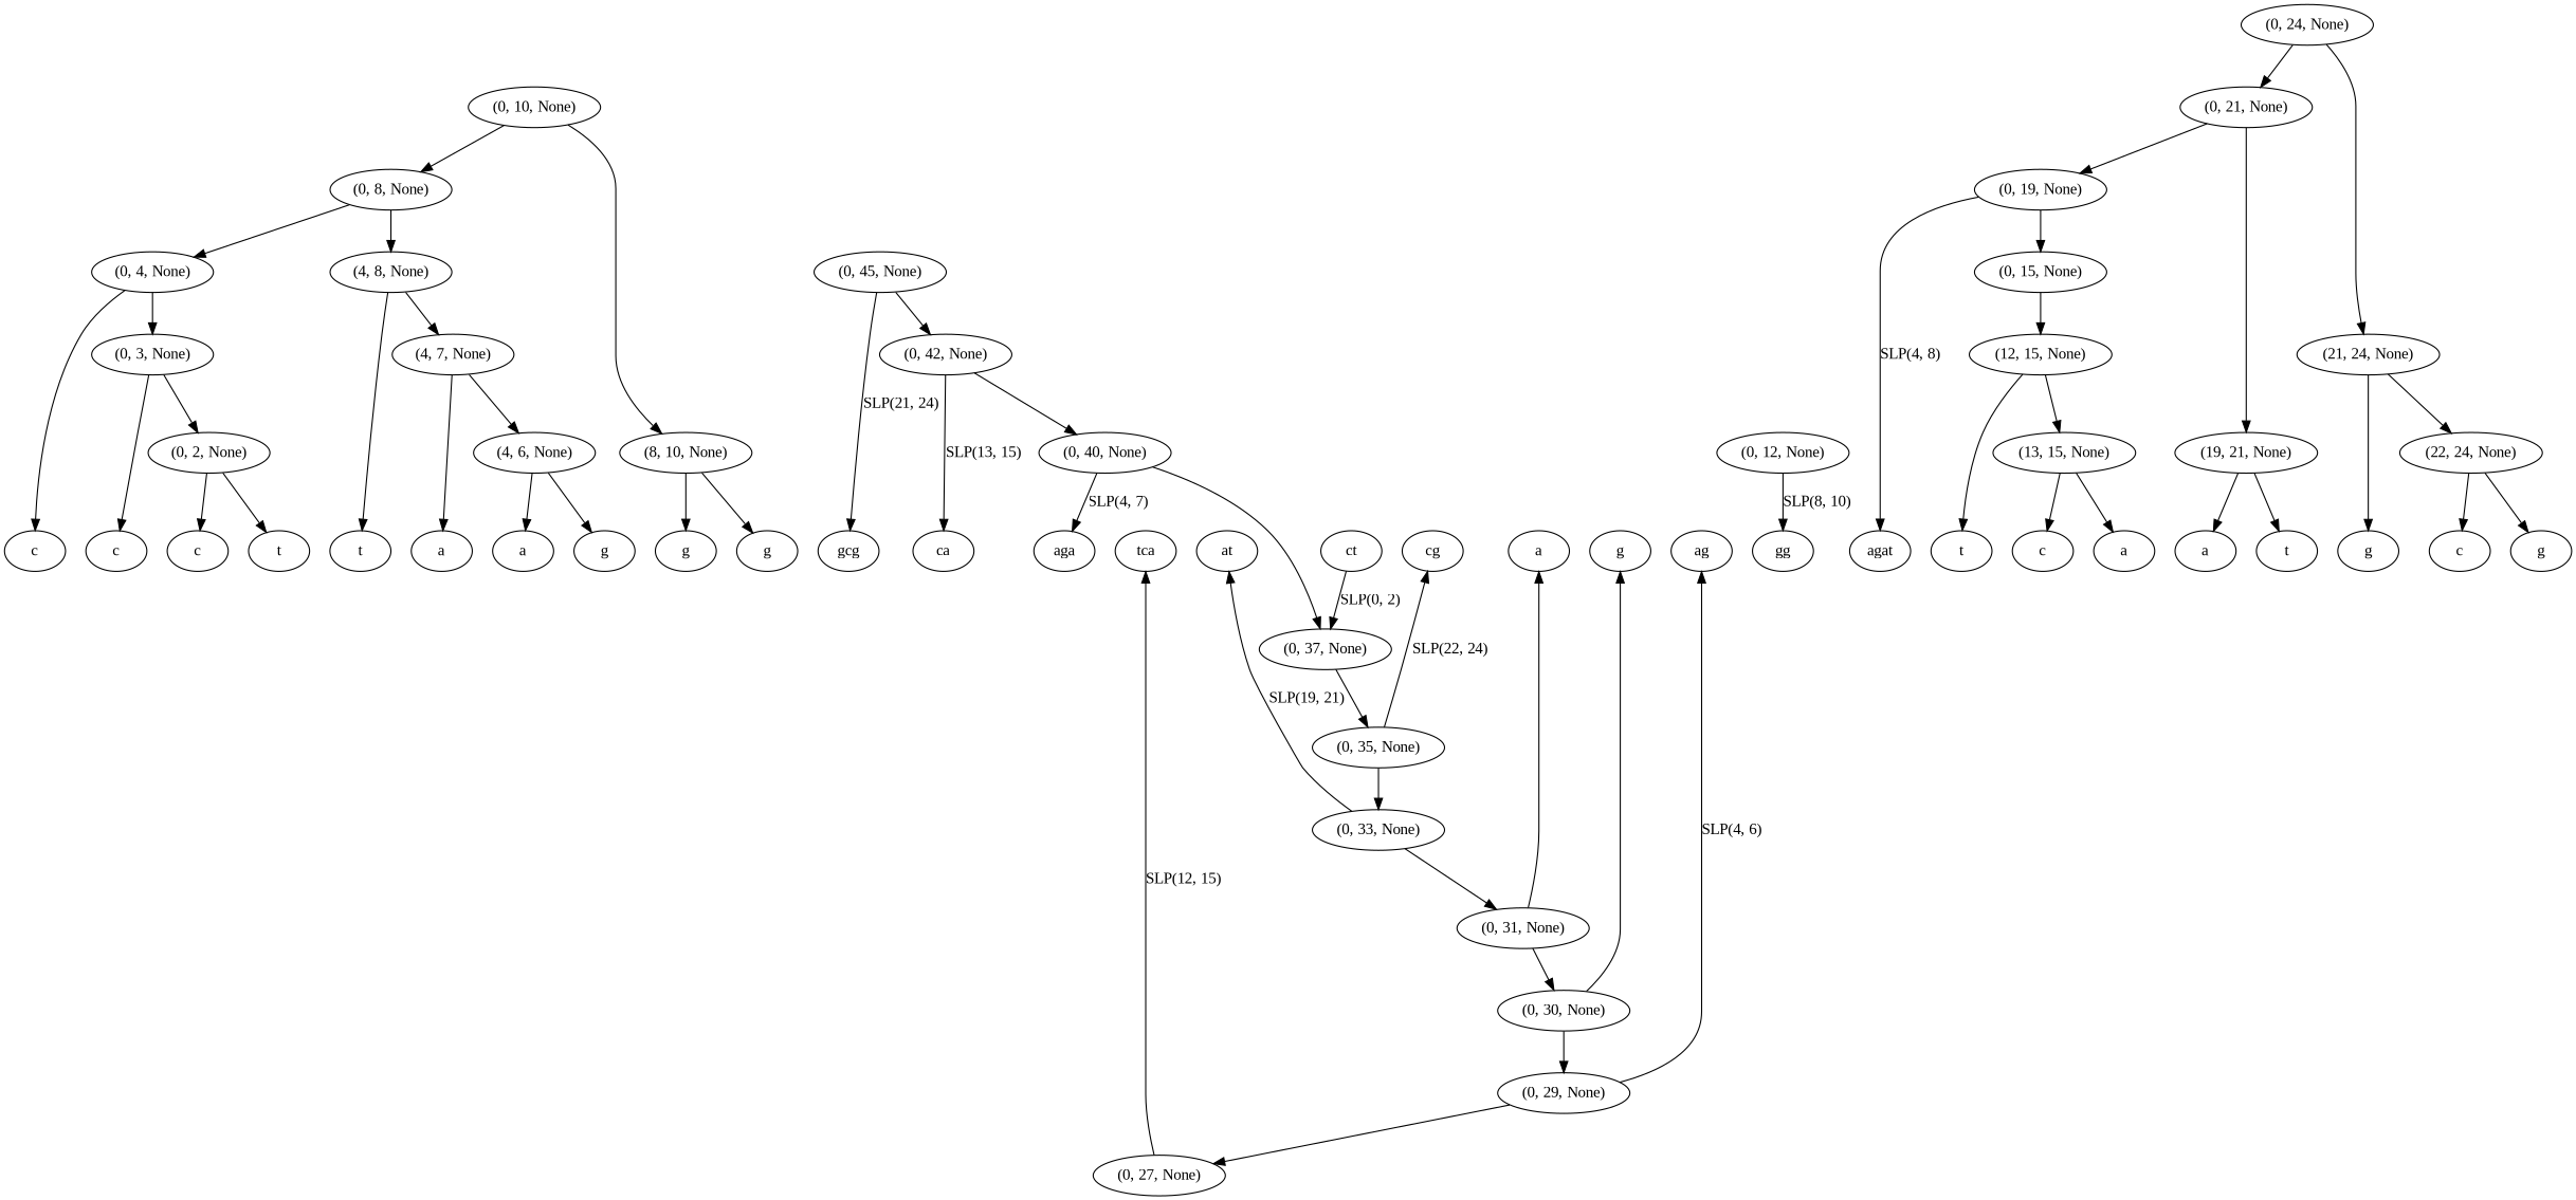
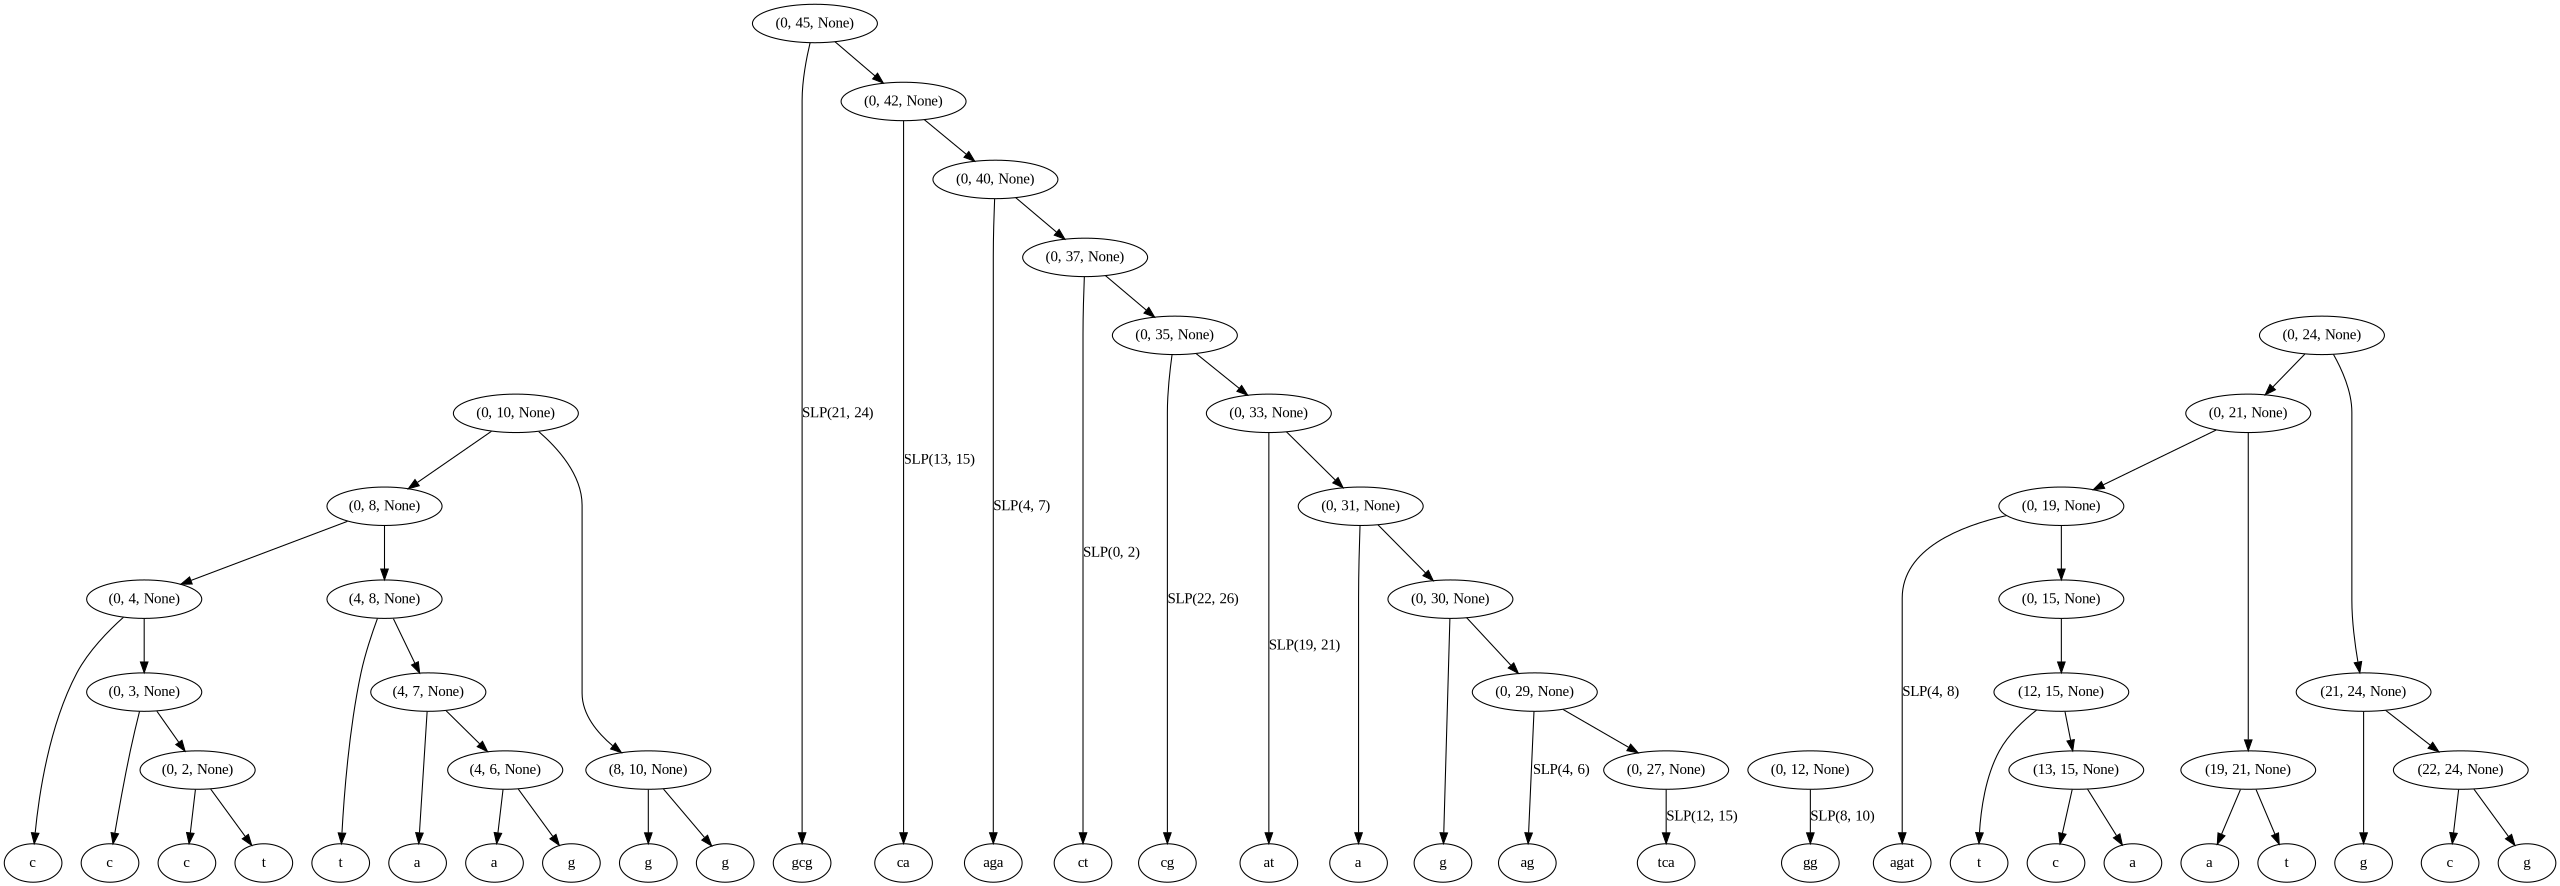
  digraph {
    fontname="Liberation Serif"
    ordering=out
    node [fontname="Liberation Serif"]
    edge [fontname="Liberation Serif"]
    n1 [label=c]
    n2 [label=t]
    n3 [label=gcg]
    n4 [label=c]
    n5 [label=c]
    n6 [label=gg]
    n7 [label=agat]
    n8 [label=tca]
    n9 [label=ag]
    n10 [label=g]
    n11 [label=a]
    n12 [label=at]
    n13 [label=cg]
    n14 [label=ct]
    n15 [label=aga]
    n16 [label=ca]
    n17 [label=a]
    n18 [label=g]
    n19 [label=a]
    n20 [label=t]
    n21 [label=g]
    n22 [label=g]
    n23 [label=t]
    n24 [label=c]
    n25 [label=a]
    n26 [label=a]
    n27 [label=t]
    n28 [label=g]
    n29 [label=c]
    n30 [label=g]
    "(0, 2, None)"
    "(0, 45, None)"
    "(0, 42, None)"
    "(0, 40, None)"
    "(0, 37, None)"
    "(0, 3, None)"
    "(0, 4, None)"
    "(0, 8, None)"
    "(4, 8, None)"
    "(4, 7, None)"
    "(4, 6, None)"
    "(0, 10, None)"
    "(8, 10, None)"
    "(0, 12, None)"
    "(0, 15, None)"
    "(12, 15, None)"
    "(13, 15, None)"
    "(0, 19, None)"
    "(0, 21, None)"
    "(19, 21, None)"
    "(0, 24, None)"
    "(21, 24, None)"
    "(22, 24, None)"
    "(0, 27, None)"
    "(0, 29, None)"
    "(0, 30, None)"
    "(0, 31, None)"
    "(0, 33, None)"
    "(0, 35, None)"
    subgraph sub_1 {
      rank=same
      n1
      n2
      n3
      n4
      n5
      n6
      n7
      n8
      n9
      n10
      n11
      n12
      n13
      n14
      n15
      n16
      n17
      n18
      n19
      n20
      n21
      n22
      n23
      n24
      n25
      n26
      n27
      n28
      n29
      n30
    }
    "(0, 2, None)" -> n1
    "(0, 2, None)" -> n2
    "(0, 45, None)" -> n3 [label="SLP(21, 24)"]
    "(0, 45, None)" -> "(0, 42, None)"
    "(0, 42, None)" -> n16 [label="SLP(13, 15)"]
    "(0, 42, None)" -> "(0, 40, None)"
    "(0, 40, None)" -> n15 [label="SLP(4, 7)"]
    "(0, 40, None)" -> "(0, 37, None)"
-   n14 -> "(0, 37, None)" [label="SLP(0, 2)"]
+   "(0, 37, None)" -> n14 [label="SLP(0, 2)"]
    "(0, 37, None)" -> "(0, 35, None)"
    "(0, 3, None)" -> n4
    "(0, 3, None)" -> "(0, 2, None)"
    "(0, 4, None)" -> n5
    "(0, 4, None)" -> "(0, 3, None)"
    "(0, 8, None)" -> "(0, 4, None)"
    "(0, 8, None)" -> "(4, 8, None)"
    "(4, 8, None)" -> n20
    "(4, 8, None)" -> "(4, 7, None)"
    "(4, 7, None)" -> n19
    "(4, 7, None)" -> "(4, 6, None)"
    "(4, 6, None)" -> n17
    "(4, 6, None)" -> n18
    "(0, 10, None)" -> "(0, 8, None)"
    "(0, 10, None)" -> "(8, 10, None)"
    "(8, 10, None)" -> n21
    "(8, 10, None)" -> n22
    "(0, 12, None)" -> n6 [label="SLP(8, 10)"]
    "(0, 15, None)" -> "(12, 15, None)"
    "(12, 15, None)" -> n23
    "(12, 15, None)" -> "(13, 15, None)"
    "(13, 15, None)" -> n24
    "(13, 15, None)" -> n25
    "(0, 19, None)" -> n7 [label="SLP(4, 8)"]
    "(0, 19, None)" -> "(0, 15, None)"
    "(0, 21, None)" -> "(0, 19, None)"
    "(0, 21, None)" -> "(19, 21, None)"
    "(19, 21, None)" -> n26
    "(19, 21, None)" -> n27
    "(0, 24, None)" -> "(0, 21, None)"
    "(0, 24, None)" -> "(21, 24, None)"
    "(21, 24, None)" -> n28
    "(21, 24, None)" -> "(22, 24, None)"
    "(22, 24, None)" -> n29
    "(22, 24, None)" -> n30
    "(0, 27, None)" -> n8 [label="SLP(12, 15)"]
    "(0, 29, None)" -> n9 [label="SLP(4, 6)"]
    "(0, 29, None)" -> "(0, 27, None)"
    "(0, 30, None)" -> n10
    "(0, 30, None)" -> "(0, 29, None)"
    "(0, 31, None)" -> n11
    "(0, 31, None)" -> "(0, 30, None)"
    "(0, 33, None)" -> n12 [label="SLP(19, 21)"]
    "(0, 33, None)" -> "(0, 31, None)"
-   "(0, 35, None)" -> n13 [label="SLP(22, 24)"]
+   "(0, 35, None)" -> n13 [label="SLP(22, 26)"]
    "(0, 35, None)" -> "(0, 33, None)"
  }
